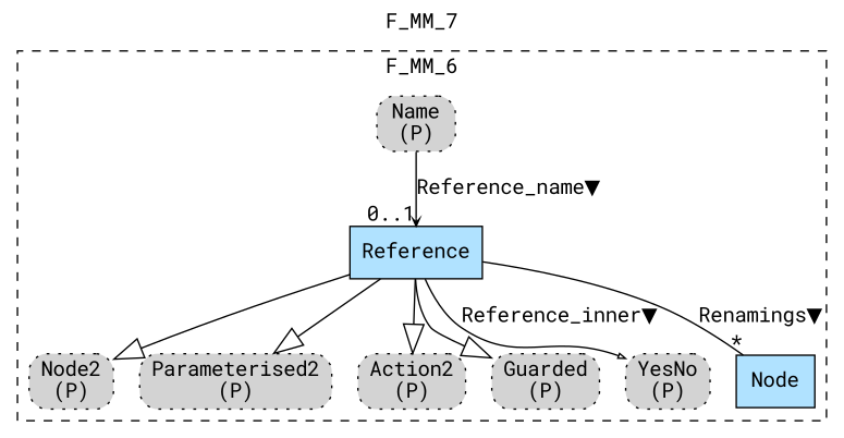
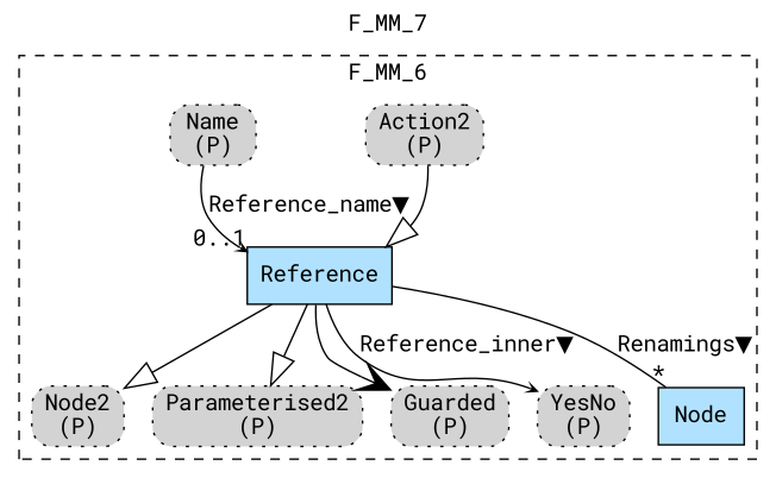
  digraph {
    fontname="Roboto Mono"
    label=F_MM_7
    labelfontsize=12
    labelloc=tl
    node [fillcolor=lightgray fontname="Roboto Mono" shape=box style="rounded,filled,dotted"]
    edge [arrowhead=onormal arrowsize=2.0 fontname="Roboto Mono"]
    n1 [label=<Node2<br/>(P)>]
    n2 [label=<Parameterised2<br/>(P)>]
    n3 [label=<Action2<br/>(P)>]
    n4 [label=<Guarded<br/>(P)>]
    n5 [label=<Name<br/>(P)>]
    n6 [label=<YesNo<br/>(P)>]
    n7 [fillcolor=lightskyblue1 label=Reference shape=record style=filled]
    n8 [fillcolor=lightskyblue1 label="Node" shape=record style=filled]
    subgraph cluster_1 {
      label=F_MM_6
      style=dashed
      n1
      n2
      n3
      n4
      n5
      n6
      n7
      n8
    }
    n5 -> n7 [arrowhead=vee arrowsize=.5 headlabel="0..1" label="Reference_name▼"]
    n7 -> n1
    n7 -> n2
-   n7 -> n3
-   n7 -> n4
-   n7 -> n6 [arrowsize=.5 label="Reference_inner▼"]
+   n3 -> n7
+   n7 -> n4 [arrowhead=vee]
+   n7 -> n6 [arrowhead=vee arrowsize=.5 label="Reference_inner▼"]
    n7 -> n8 [dir=none headlabel="*" label="Renamings▼" arrowhead="" arrowsize=""]
  }
